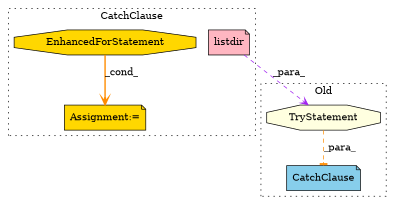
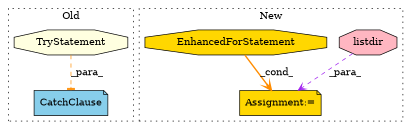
  digraph {
    node [fillcolor=gold shape=octagon style=filled]
    edge [arrowhead=vee color=darkorange style=dashed]
    n1 [a=12 fillcolor=skyblue l="13,2" label=CatchClause s="559,595" shape=note]
    n2 [a=54 fillcolor=lightyellow l=4 label=TryStatement s=504]
-   n3 [a=32 fillcolor=lightpink l="8,1" label=listdir s="705,716" shape=note]
+   n3 [a=32 fillcolor=lightpink l="8,1" label=listdir s="705,716"]
    n4 [a=7 l=12 label="Assignment:=" s=607 shape=note]
    n5 [a=70 l="53,2" label=EnhancedForStatement s="1087,1177"]
    subgraph cluster_1 {
      label=Old
      style=dotted
      n1
      n2
    }
    subgraph cluster_2 {
-     label=CatchClause
+     label=New
      style=dotted
      n3
      n4
      n5
    }
    n2 -> n1 [arrowhead=tee label=_para_]
-   n3 -> n2 [color=purple label=_para_]
+   n3 -> n4 [color=purple label=_para_]
    n5 -> n4 [label=_cond_ style=bold]
  }
